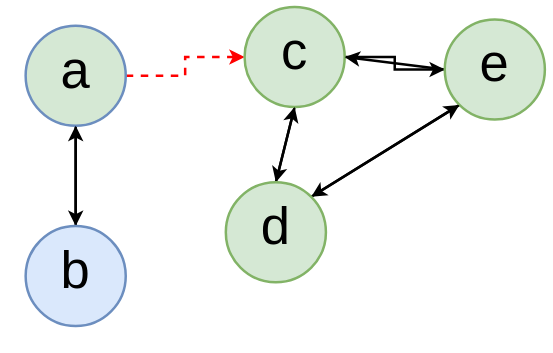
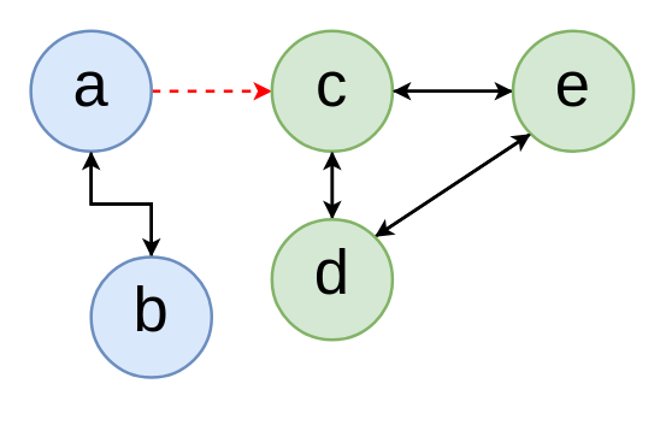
  <mxCell id="0" />
  <mxCell id="1" parent="0" />
  <mxCell id="2" value="" style="edgeStyle=orthogonalEdgeStyle;rounded=0;orthogonalLoop=1;jettySize=auto;html=1;strokeWidth=2;" edge="1" parent="1" source="4" target="6"><mxGeometry relative="1" as="geometry" /></mxCell>
  <mxCell id="3" value="" style="edgeStyle=orthogonalEdgeStyle;rounded=0;orthogonalLoop=1;jettySize=auto;html=1;strokeColor=#FF0000;strokeWidth=2;dashed=1;" edge="1" parent="1" source="4" target="9"><mxGeometry relative="1" as="geometry" /></mxCell>
- <mxCell id="4" value="&lt;font style=&quot;font-size: 42px&quot;&gt;a&lt;/font&gt;" style="ellipse;whiteSpace=wrap;html=1;aspect=fixed;strokeWidth=2;fillColor=#d5e8d4;strokeColor=#6c8ebf;spacingTop=-8;" vertex="1" parent="1"><mxGeometry x="20" y="20" width="80" height="80" as="geometry" /></mxCell>
+ <mxCell id="4" value="&lt;font style=&quot;font-size: 42px&quot;&gt;a&lt;/font&gt;" style="ellipse;whiteSpace=wrap;html=1;aspect=fixed;strokeWidth=2;fillColor=#dae8fc;strokeColor=#6c8ebf;spacingTop=-8;" vertex="1" parent="1"><mxGeometry x="20" y="20" width="80" height="80" as="geometry" /></mxCell>
  <mxCell id="5" style="edgeStyle=orthogonalEdgeStyle;rounded=0;orthogonalLoop=1;jettySize=auto;html=1;exitX=0.5;exitY=0;exitDx=0;exitDy=0;entryX=0.5;entryY=1;entryDx=0;entryDy=0;strokeWidth=2;" edge="1" parent="1" source="6" target="4"><mxGeometry relative="1" as="geometry" /></mxCell>
- <mxCell id="6" value="&lt;font style=&quot;font-size: 42px&quot;&gt;b&lt;/font&gt;" style="ellipse;whiteSpace=wrap;html=1;aspect=fixed;strokeWidth=2;fillColor=#dae8fc;strokeColor=#6c8ebf;spacingTop=-8;" vertex="1" parent="1"><mxGeometry x="20" y="180" width="80" height="80" as="geometry" /></mxCell>
+ <mxCell id="6" value="&lt;font style=&quot;font-size: 42px&quot;&gt;b&lt;/font&gt;" style="ellipse;whiteSpace=wrap;html=1;aspect=fixed;strokeWidth=2;fillColor=#dae8fc;strokeColor=#6c8ebf;spacingTop=-8;" vertex="1" parent="1"><mxGeometry x="60" y="170" width="80" height="80" as="geometry" /></mxCell>
  <mxCell id="7" value="" style="edgeStyle=orthogonalEdgeStyle;rounded=0;orthogonalLoop=1;jettySize=auto;html=1;strokeWidth=2;" edge="1" parent="1" source="9" target="12"><mxGeometry relative="1" as="geometry" /></mxCell>
  <mxCell id="8" style="edgeStyle=none;rounded=0;orthogonalLoop=1;jettySize=auto;html=1;exitX=0.5;exitY=1;exitDx=0;exitDy=0;entryX=0.5;entryY=0;entryDx=0;entryDy=0;strokeWidth=2;" edge="1" parent="1" source="9" target="15"><mxGeometry relative="1" as="geometry" /></mxCell>
- <mxCell id="9" value="c" style="ellipse;whiteSpace=wrap;html=1;aspect=fixed;strokeWidth=2;fillColor=#d5e8d4;strokeColor=#82b366;fontSize=42;spacingTop=-8;" vertex="1" parent="1"><mxGeometry x="195" y="5" width="80" height="80" as="geometry" /></mxCell>
+ <mxCell id="9" value="c" style="ellipse;whiteSpace=wrap;html=1;aspect=fixed;strokeWidth=2;fillColor=#d5e8d4;strokeColor=#82b366;fontSize=42;spacingTop=-8;" vertex="1" parent="1"><mxGeometry x="180" y="20" width="80" height="80" as="geometry" /></mxCell>
  <mxCell id="10" style="edgeStyle=none;rounded=0;orthogonalLoop=1;jettySize=auto;html=1;exitX=0;exitY=1;exitDx=0;exitDy=0;entryX=1;entryY=0;entryDx=0;entryDy=0;strokeWidth=2;" edge="1" parent="1" source="12" target="15"><mxGeometry relative="1" as="geometry" /></mxCell>
  <mxCell id="11" style="edgeStyle=none;rounded=0;orthogonalLoop=1;jettySize=auto;html=1;exitX=0;exitY=0.5;exitDx=0;exitDy=0;entryX=1;entryY=0.5;entryDx=0;entryDy=0;strokeWidth=2;" edge="1" parent="1" source="12" target="9"><mxGeometry relative="1" as="geometry" /></mxCell>
- <mxCell id="12" value="e" style="ellipse;whiteSpace=wrap;html=1;aspect=fixed;strokeWidth=2;fillColor=#d5e8d4;strokeColor=#82b366;fontSize=42;spacingTop=-8;" vertex="1" parent="1"><mxGeometry x="355" y="15" width="80" height="80" as="geometry" /></mxCell>
+ <mxCell id="12" value="e" style="ellipse;whiteSpace=wrap;html=1;aspect=fixed;strokeWidth=2;fillColor=#d5e8d4;strokeColor=#82b366;fontSize=42;spacingTop=-8;" vertex="1" parent="1"><mxGeometry x="340" y="20" width="80" height="80" as="geometry" /></mxCell>
  <mxCell id="13" style="edgeStyle=none;rounded=0;orthogonalLoop=1;jettySize=auto;html=1;exitX=1;exitY=0;exitDx=0;exitDy=0;entryX=0;entryY=1;entryDx=0;entryDy=0;strokeWidth=2;" edge="1" parent="1" source="15" target="12"><mxGeometry relative="1" as="geometry" /></mxCell>
  <mxCell id="14" style="edgeStyle=none;rounded=0;orthogonalLoop=1;jettySize=auto;html=1;exitX=0.5;exitY=0;exitDx=0;exitDy=0;entryX=0.5;entryY=1;entryDx=0;entryDy=0;strokeWidth=2;" edge="1" parent="1" source="15" target="9"><mxGeometry relative="1" as="geometry" /></mxCell>
  <mxCell id="15" value="d" style="ellipse;whiteSpace=wrap;html=1;aspect=fixed;strokeWidth=2;fillColor=#d5e8d4;strokeColor=#82b366;fontSize=42;spacingTop=-8;" vertex="1" parent="1"><mxGeometry x="180" y="145" width="80" height="80" as="geometry" /></mxCell>
